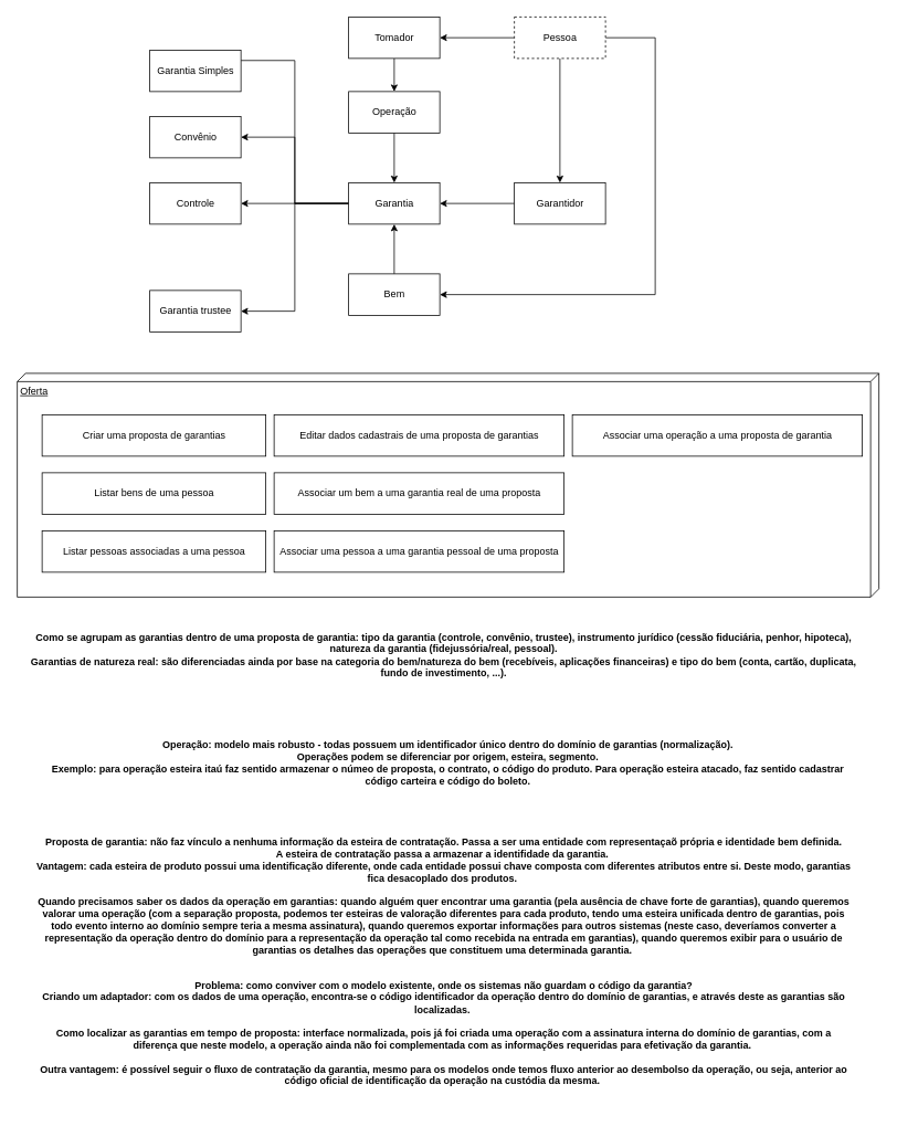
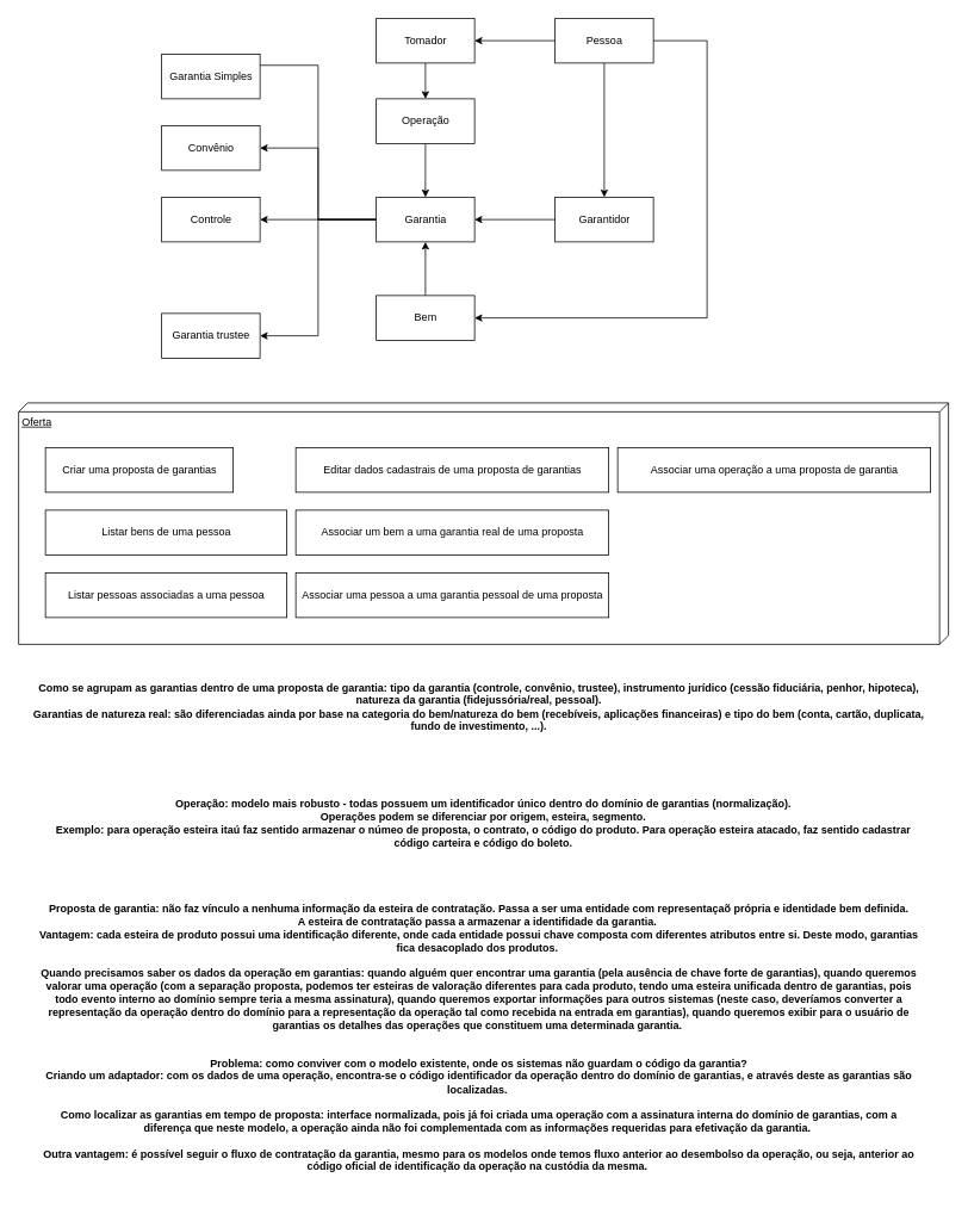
  <mxCell id="0" />
  <mxCell id="1" parent="0" />
  <mxCell id="2" style="edgeStyle=orthogonalEdgeStyle;rounded=0;orthogonalLoop=1;jettySize=auto;html=1;entryX=1;entryY=0.25;entryDx=0;entryDy=0;endArrow=none;" edge="1" parent="1" source="6" target="19"><mxGeometry relative="1" as="geometry" /></mxCell>
  <mxCell id="3" style="edgeStyle=orthogonalEdgeStyle;rounded=0;orthogonalLoop=1;jettySize=auto;html=1;entryX=1;entryY=0.5;entryDx=0;entryDy=0;" edge="1" parent="1" source="6" target="20"><mxGeometry relative="1" as="geometry" /></mxCell>
  <mxCell id="4" style="edgeStyle=orthogonalEdgeStyle;rounded=0;orthogonalLoop=1;jettySize=auto;html=1;" edge="1" parent="1" source="6" target="21"><mxGeometry relative="1" as="geometry" /></mxCell>
  <mxCell id="5" style="edgeStyle=orthogonalEdgeStyle;rounded=0;orthogonalLoop=1;jettySize=auto;html=1;entryX=1;entryY=0.5;entryDx=0;entryDy=0;" edge="1" parent="1" source="6" target="22"><mxGeometry relative="1" as="geometry" /></mxCell>
  <mxCell id="6" value="Garantia" style="html=1;" vertex="1" parent="1"><mxGeometry x="420" y="220" width="110" height="50" as="geometry" /></mxCell>
  <mxCell id="7" style="edgeStyle=orthogonalEdgeStyle;rounded=0;orthogonalLoop=1;jettySize=auto;html=1;" edge="1" parent="1" source="8" target="6"><mxGeometry relative="1" as="geometry" /></mxCell>
  <mxCell id="8" value="Operação" style="html=1;" vertex="1" parent="1"><mxGeometry x="420" y="110" width="110" height="50" as="geometry" /></mxCell>
  <mxCell id="9" style="edgeStyle=orthogonalEdgeStyle;rounded=0;orthogonalLoop=1;jettySize=auto;html=1;entryX=1;entryY=0.5;entryDx=0;entryDy=0;" edge="1" parent="1" source="12" target="16"><mxGeometry relative="1" as="geometry" /></mxCell>
  <mxCell id="10" style="edgeStyle=orthogonalEdgeStyle;rounded=0;orthogonalLoop=1;jettySize=auto;html=1;" edge="1" parent="1" source="12" target="14"><mxGeometry relative="1" as="geometry" /></mxCell>
  <mxCell id="11" style="edgeStyle=orthogonalEdgeStyle;rounded=0;orthogonalLoop=1;jettySize=auto;html=1;entryX=1;entryY=0.5;entryDx=0;entryDy=0;" edge="1" parent="1" source="12" target="18"><mxGeometry relative="1" as="geometry"><Array as="points"><mxPoint x="790" y="45" /><mxPoint x="790" y="355" /></Array></mxGeometry></mxCell>
- <mxCell id="12" value="Pessoa" style="html=1;dashed=1;" vertex="1" parent="1"><mxGeometry x="620" y="20" width="110" height="50" as="geometry" /></mxCell>
+ <mxCell id="12" value="Pessoa" style="html=1;" vertex="1" parent="1"><mxGeometry x="620" y="20" width="110" height="50" as="geometry" /></mxCell>
  <mxCell id="13" style="edgeStyle=orthogonalEdgeStyle;rounded=0;orthogonalLoop=1;jettySize=auto;html=1;entryX=1;entryY=0.5;entryDx=0;entryDy=0;" edge="1" parent="1" source="14" target="6"><mxGeometry relative="1" as="geometry" /></mxCell>
  <mxCell id="14" value="Garantidor" style="html=1;" vertex="1" parent="1"><mxGeometry x="620" y="220" width="110" height="50" as="geometry" /></mxCell>
  <mxCell id="15" style="edgeStyle=orthogonalEdgeStyle;rounded=0;orthogonalLoop=1;jettySize=auto;html=1;" edge="1" parent="1" source="16" target="8"><mxGeometry relative="1" as="geometry" /></mxCell>
  <mxCell id="16" value="Tomador" style="html=1;" vertex="1" parent="1"><mxGeometry x="420" y="20" width="110" height="50" as="geometry" /></mxCell>
  <mxCell id="17" style="edgeStyle=orthogonalEdgeStyle;rounded=0;orthogonalLoop=1;jettySize=auto;html=1;" edge="1" parent="1" source="18" target="6"><mxGeometry relative="1" as="geometry" /></mxCell>
  <mxCell id="18" value="Bem" style="html=1;" vertex="1" parent="1"><mxGeometry x="420" y="330" width="110" height="50" as="geometry" /></mxCell>
  <mxCell id="19" value="Garantia Simples" style="html=1;" vertex="1" parent="1"><mxGeometry x="180" y="60" width="110" height="50" as="geometry" /></mxCell>
  <mxCell id="20" value="Convênio" style="html=1;" vertex="1" parent="1"><mxGeometry x="180" y="140" width="110" height="50" as="geometry" /></mxCell>
  <mxCell id="21" value="Controle" style="html=1;" vertex="1" parent="1"><mxGeometry x="180" y="220" width="110" height="50" as="geometry" /></mxCell>
  <mxCell id="22" value="Garantia trustee" style="html=1;" vertex="1" parent="1"><mxGeometry x="180" y="350" width="110" height="50" as="geometry" /></mxCell>
  <mxCell id="23" value="Oferta" style="verticalAlign=top;align=left;spacingTop=8;spacingLeft=2;spacingRight=12;shape=cube;size=10;direction=south;fontStyle=4;html=1;" vertex="1" parent="1"><mxGeometry x="20" y="450" width="1040" height="270" as="geometry" /></mxCell>
- <mxCell id="24" value="Criar uma proposta de garantias" style="html=1;" vertex="1" parent="1"><mxGeometry x="50" y="500" width="270" height="50" as="geometry" /></mxCell>
+ <mxCell id="24" value="Criar uma proposta de garantias" style="html=1;" vertex="1" parent="1"><mxGeometry x="50" y="500" width="210" height="50" as="geometry" /></mxCell>
  <mxCell id="25" value="Listar bens de uma pessoa" style="html=1;" vertex="1" parent="1"><mxGeometry x="50" y="570" width="270" height="50" as="geometry" /></mxCell>
  <mxCell id="26" value="Listar pessoas associadas a uma pessoa" style="html=1;" vertex="1" parent="1"><mxGeometry x="50" y="640" width="270" height="50" as="geometry" /></mxCell>
  <mxCell id="27" value="Associar um bem a uma garantia real de uma proposta" style="html=1;" vertex="1" parent="1"><mxGeometry x="330" y="570" width="350" height="50" as="geometry" /></mxCell>
  <mxCell id="28" value="Associar uma pessoa a uma garantia pessoal de uma proposta" style="html=1;" vertex="1" parent="1"><mxGeometry x="330" y="640" width="350" height="50" as="geometry" /></mxCell>
  <mxCell id="29" value="Editar dados cadastrais de uma proposta de garantias" style="html=1;" vertex="1" parent="1"><mxGeometry x="330" y="500" width="350" height="50" as="geometry" /></mxCell>
  <mxCell id="30" value="Associar uma operação a uma proposta de garantia" style="html=1;" vertex="1" parent="1"><mxGeometry x="690" y="500" width="350" height="50" as="geometry" /></mxCell>
  <mxCell id="31" value="Como se agrupam as garantias dentro de uma proposta de garantia: tipo da garantia (controle, convênio, trustee), instrumento jurídico (cessão fiduciária, penhor, hipoteca), natureza da garantia (fidejussória/real, pessoal).&#10;Garantias de natureza real: são diferenciadas ainda por base na categoria do bem/natureza do bem (recebíveis, aplicações financeiras) e tipo do bem (conta, cartão, duplicata, fundo de investimento, ...)." style="text;align=center;fontStyle=1;verticalAlign=middle;spacingLeft=3;spacingRight=3;strokeColor=none;rotatable=0;points=[[0,0.5],[1,0.5]];portConstraint=eastwest;whiteSpace=wrap;" vertex="1" parent="1"><mxGeometry x="20" y="740" width="1030" height="100" as="geometry" /></mxCell>
  <mxCell id="32" value="Operação: modelo mais robusto - todas possuem um identificador único dentro do domínio de garantias (normalização).&#10;Operações podem se diferenciar por origem, esteira, segmento.&#10;Exemplo: para operação esteira itaú faz sentido armazenar o númeo de proposta, o contrato, o código do produto. Para operação esteira atacado, faz sentido cadastrar código carteira e código do boleto." style="text;align=center;fontStyle=1;verticalAlign=middle;spacingLeft=3;spacingRight=3;strokeColor=none;rotatable=0;points=[[0,0.5],[1,0.5]];portConstraint=eastwest;whiteSpace=wrap;" vertex="1" parent="1"><mxGeometry x="40" y="860" width="1000" height="120" as="geometry" /></mxCell>
  <mxCell id="33" value="Proposta de garantia: não faz vínculo a nenhuma informação da esteira de contratação. Passa a ser uma entidade com representaçaõ própria e identidade bem definida.&#10;A esteira de contratação passa a armazenar a identifidade da garantia. &#10;Vantagem: cada esteira de produto possui uma identificação diferente, onde cada entidade possui chave composta com diferentes atributos entre si. Deste modo, garantias fica desacoplado dos produtos. &#10;&#10;Quando precisamos saber os dados da operação em garantias: quando alguém quer encontrar uma garantia (pela ausência de chave forte de garantias), quando queremos valorar uma operação (com a separação proposta, podemos ter esteiras de valoração diferentes para cada produto, tendo uma esteira unificada dentro de garantias, pois todo evento interno ao domínio sempre teria a mesma assinatura), quando queremos exportar informações para outros sistemas (neste caso, deveríamos converter a representação da operação dentro do domínio para a representação da operação tal como recebida na entrada em garantias), quando queremos exibir para o usuário de garantias os detalhes das operações que constituem uma determinada garantia. &#10;&#10;&#10;Problema: como conviver com o modelo existente, onde os sistemas não guardam o código da garantia?&#10;Criando um adaptador: com os dados de uma operação, encontra-se o código identificador da operação dentro do domínio de garantias, e através deste as garantias são localizadas. &#10;&#10;Como localizar as garantias em tempo de proposta: interface normalizada, pois já foi criada uma operação com a assinatura interna do domínio de garantias, com a diferença que neste modelo, a operação ainda não foi complementada com as informações requeridas para efetivação da garantia. &#10;&#10;Outra vantagem: é possível seguir o fluxo de contratação da garantia, mesmo para os modelos onde temos fluxo anterior ao desembolso da operação, ou seja, anterior ao código oficial de identificação da operação na custódia da mesma. " style="text;align=center;fontStyle=1;verticalAlign=middle;spacingLeft=3;spacingRight=3;strokeColor=none;rotatable=0;points=[[0,0.5],[1,0.5]];portConstraint=eastwest;whiteSpace=wrap;" vertex="1" parent="1"><mxGeometry x="35" y="970" width="1000" height="380" as="geometry" /></mxCell>
